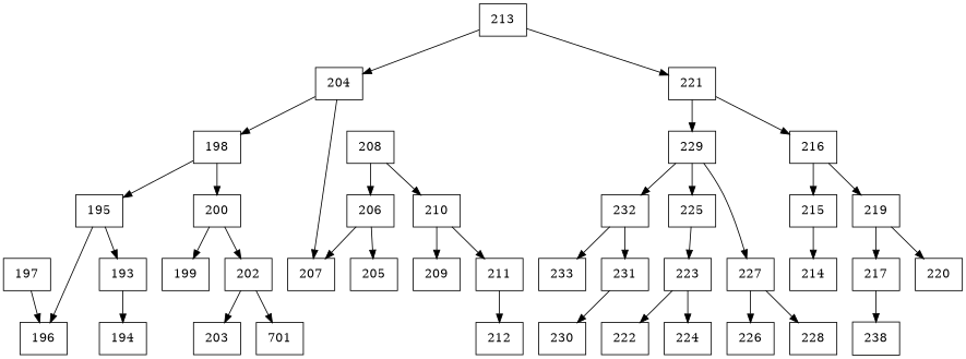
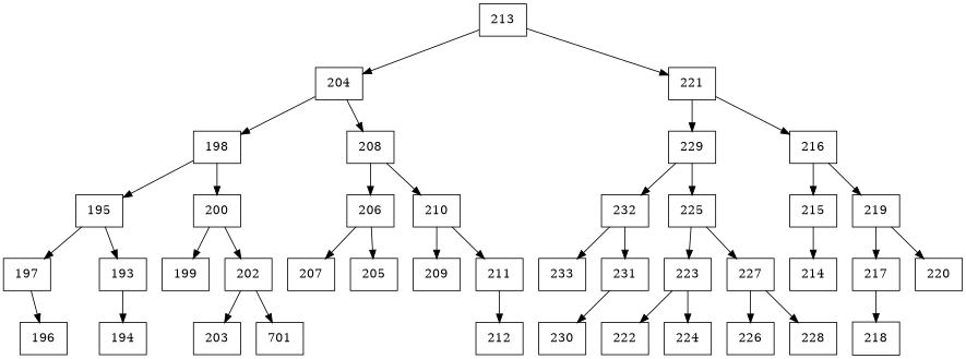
  digraph {
    concentrate=true
    rankdir=UD
    node [shape=record]
    n1 [label=213]
    n2 [label=204]
    n3 [label=221]
    n4 [label=198]
    n5 [label=208]
    n6 [label=216]
    n7 [label=229]
    n8 [label=195]
    n9 [label=200]
    n10 [label=206]
    n11 [label=210]
    n12 [label=193]
    n13 [label=197]
    n14 [label=199]
    n15 [label=202]
    n16 [label=194]
    n17 [label=196]
    n18 [label=701]
    n19 [label=203]
    n20 [label=205]
    n21 [label=207]
    n22 [label=209]
    n23 [label=211]
    n24 [label=212]
    n25 [label=215]
    n26 [label=219]
    n27 [label=225]
    n28 [label=232]
    n29 [label=214]
    n30 [label=217]
    n31 [label=220]
-   n32 [label=238]
+   n32 [label=218]
    n33 [label=223]
    n34 [label=227]
    n35 [label=231]
    n36 [label=233]
    n37 [label=222]
    n38 [label=224]
    n39 [label=226]
    n40 [label=228]
    n41 [label=230]
    n1 -> n2
    n1 -> n3
    n2 -> n4
-   n2 -> n21
+   n2 -> n5
    n3 -> n6
    n3 -> n7
    n4 -> n8
    n4 -> n9
    n5 -> n10
    n5 -> n11
    n6 -> n25
    n6 -> n26
    n7 -> n27
    n7 -> n28
    n8 -> n12
-   n8 -> n17
+   n8 -> n13
    n9 -> n14
    n9 -> n15
    n10 -> n20
    n10 -> n21
    n11 -> n22
    n11 -> n23
    n12 -> n16
    n13 -> n17
    n15 -> n18
    n15 -> n19
    n23 -> n24
    n25 -> n29
    n26 -> n30
    n26 -> n31
    n27 -> n33
-   n7 -> n34
+   n27 -> n34
    n28 -> n35
    n28 -> n36
    n30 -> n32
    n33 -> n37
    n33 -> n38
    n34 -> n39
    n34 -> n40
    n35 -> n41
  }
